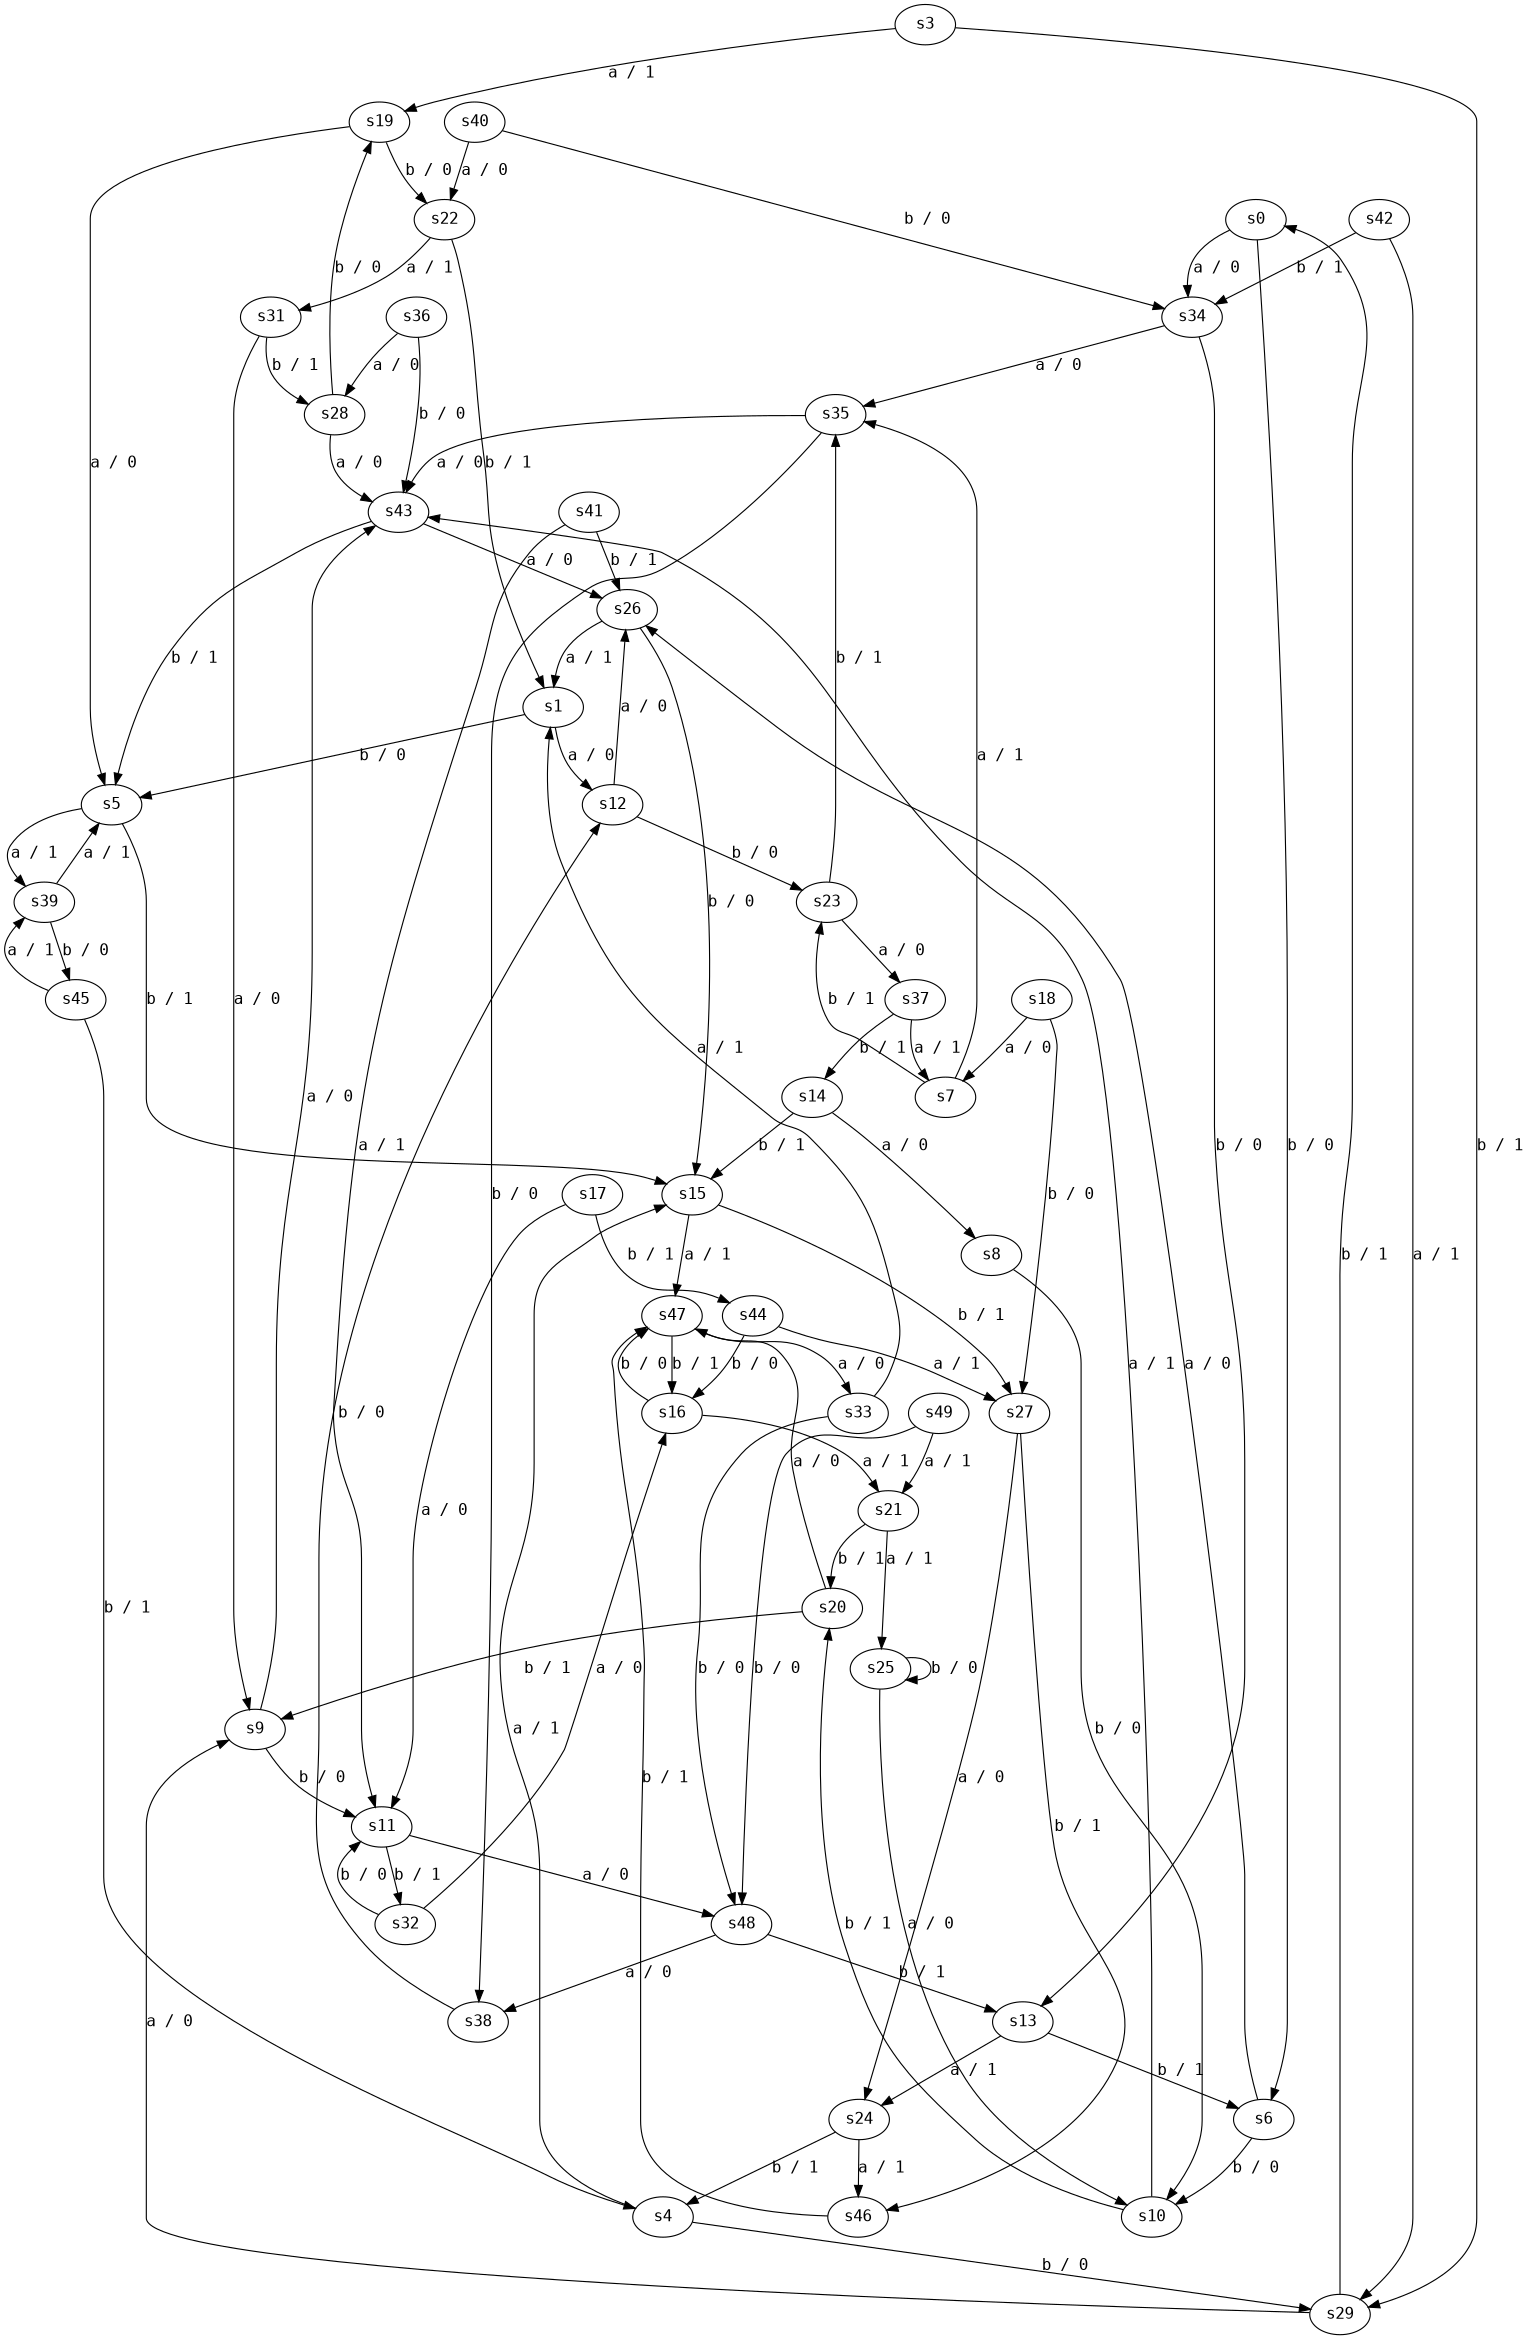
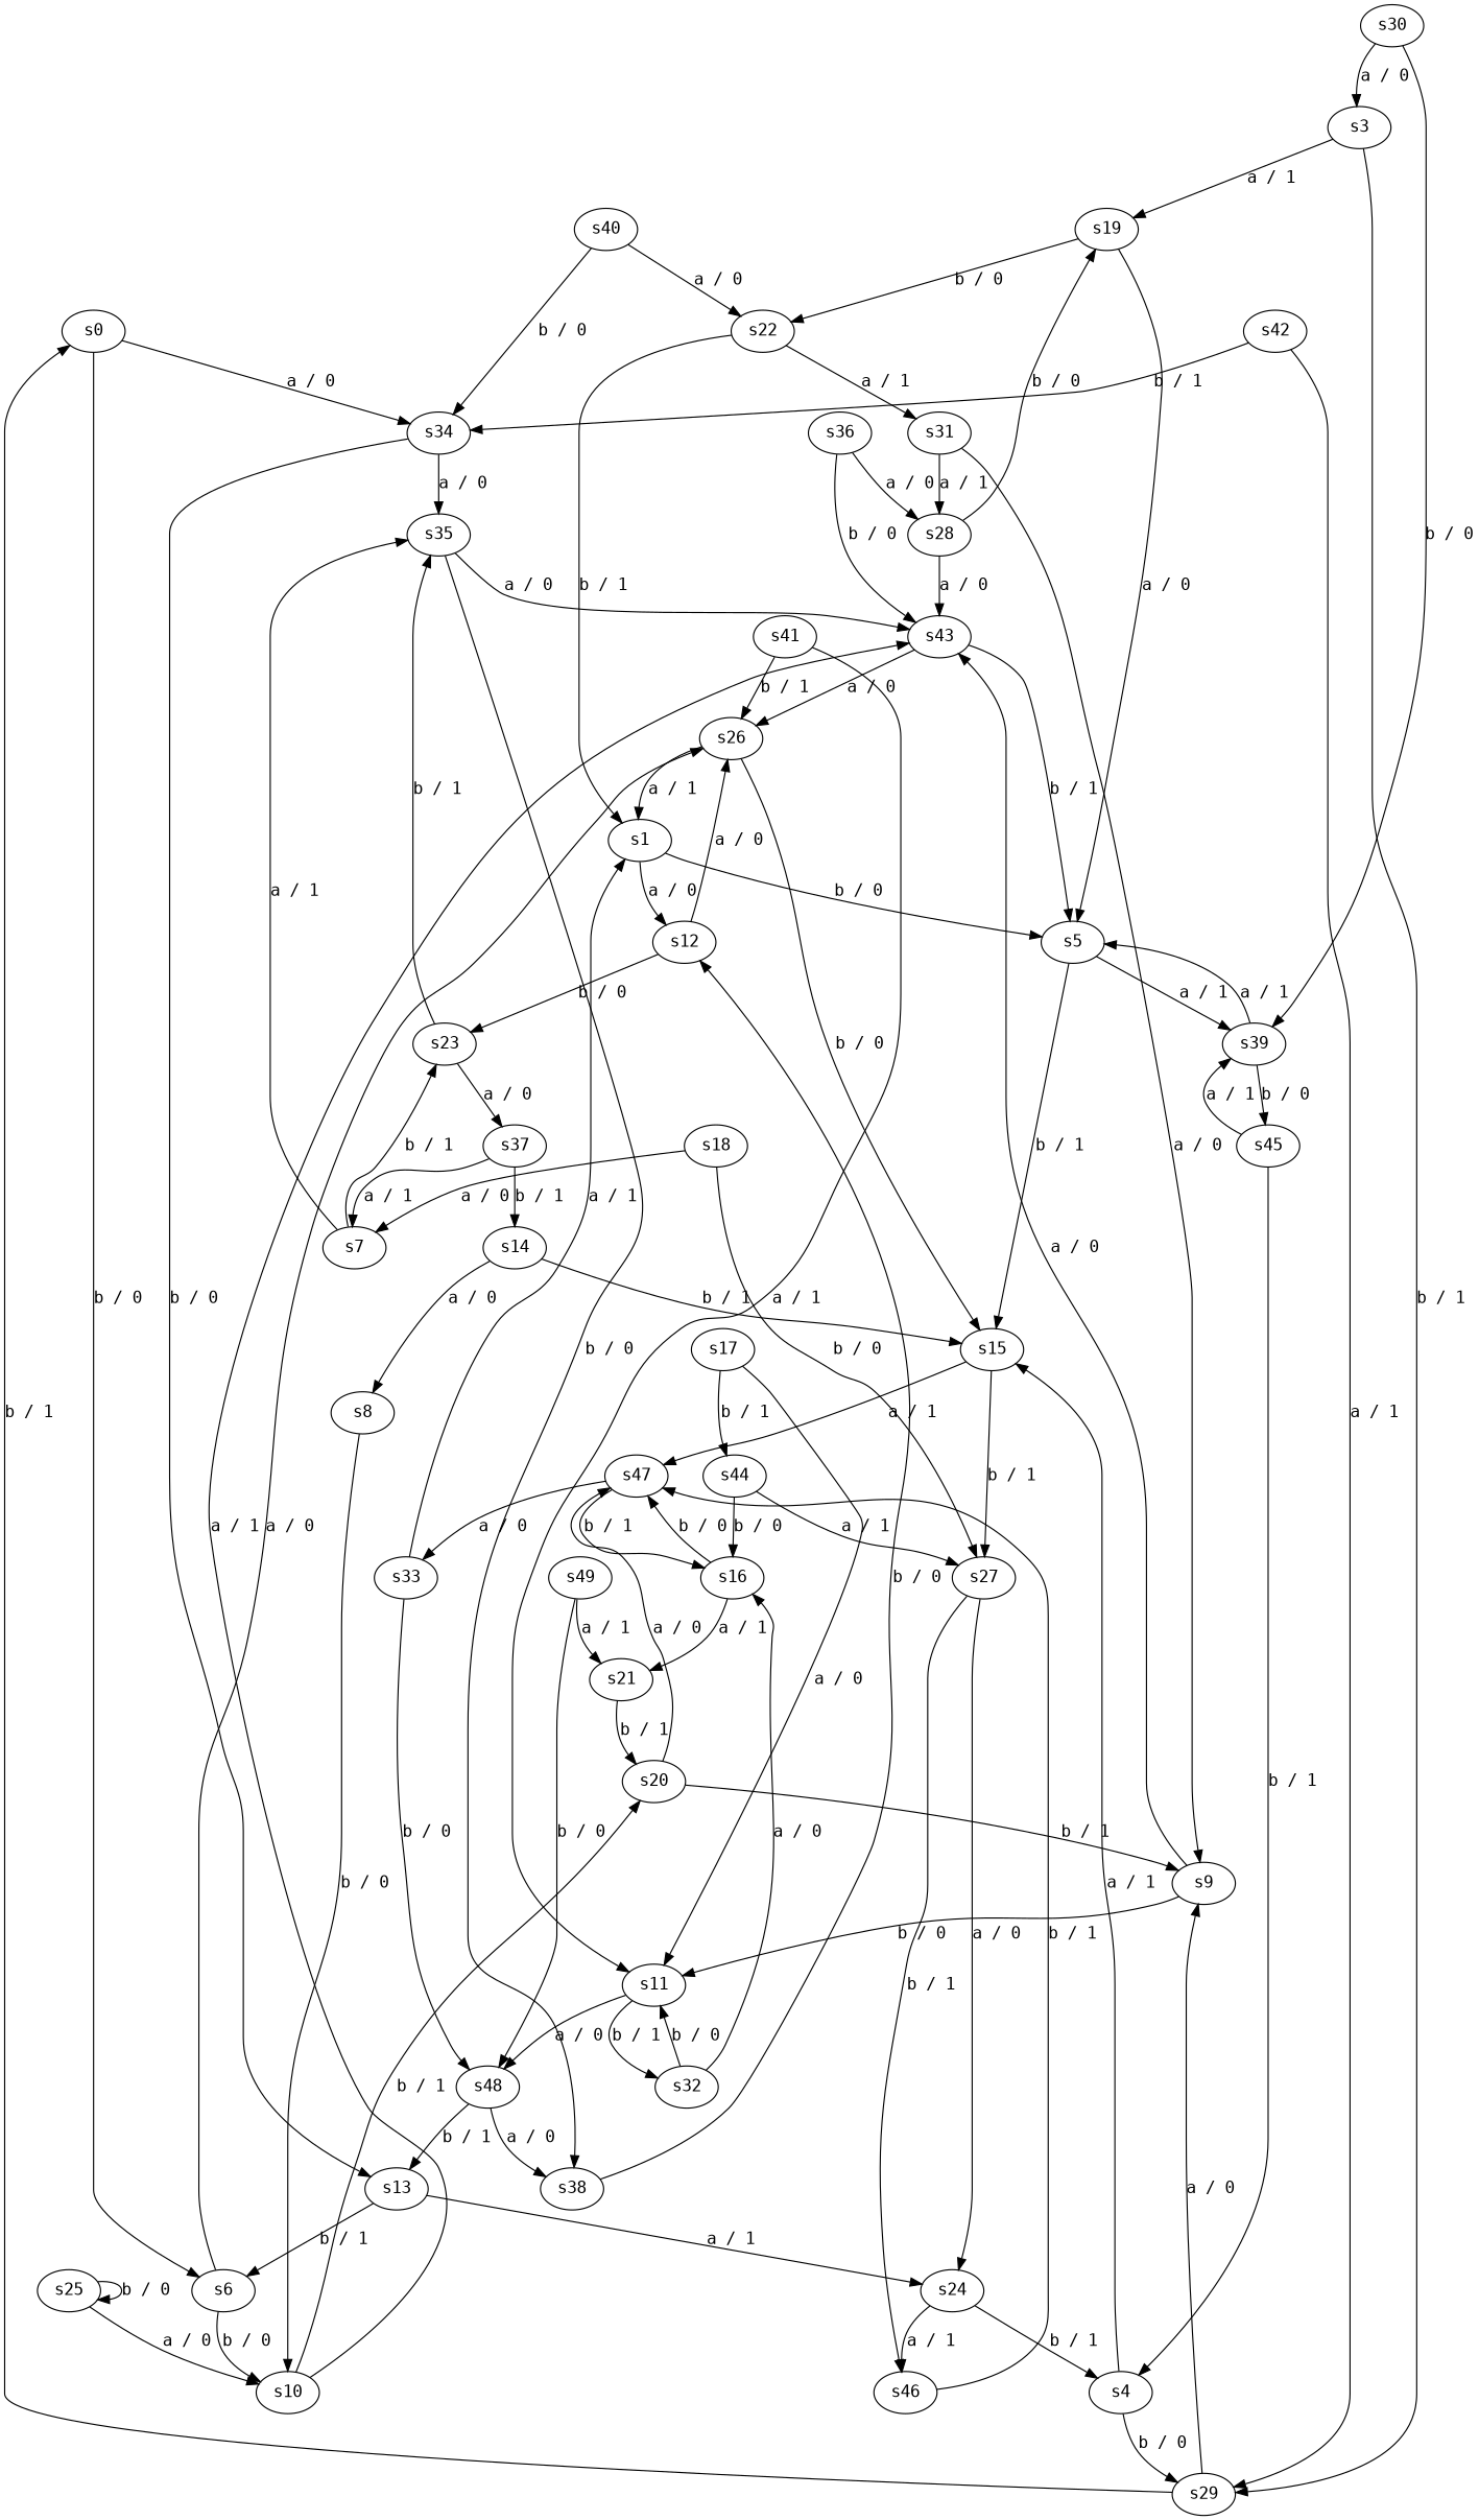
  digraph {
    fontname="DejaVu Sans Mono"
    node [fontname="DejaVu Sans Mono"]
    edge [fontname="DejaVu Sans Mono"]
    s0
    s34
    s6
    s35
    s13
    s26
    s10
    s43
    s38
    s24
    s1
    s12
    s5
    s23
    s15
    s39
    s37
    s20
    s47
    s9
    s3
    s19
    s29
    s22
    s31
    s4
    s27
    s16
    s33
    s46
    s45
    s7
    s8
    s11
    s48
    s32
    s14
    s21
    s25
    s17
    s44
    s18
    s28
+   s30
    s36
    s40
    s41
    s42
    s49
    s0 -> s34 [label="a / 0"]
    s0 -> s6 [label="b / 0"]
    s34 -> s35 [label="a / 0"]
    s34 -> s13 [label="b / 0"]
    s6 -> s26 [label="a / 0"]
    s6 -> s10 [label="b / 0"]
    s35 -> s43 [label="a / 0"]
    s35 -> s38 [label="b / 0"]
    s13 -> s6 [label="b / 1"]
    s13 -> s24 [label="a / 1"]
    s26 -> s1 [label="a / 1"]
    s26 -> s15 [label="b / 0"]
    s10 -> s43 [label="a / 1"]
    s10 -> s20 [label="b / 1"]
    s43 -> s26 [label="a / 0"]
    s43 -> s5 [label="b / 1"]
    s38 -> s12 [label="b / 0"]
    s24 -> s4 [label="b / 1"]
    s24 -> s46 [label="a / 1"]
    s1 -> s12 [label="a / 0"]
    s1 -> s5 [label="b / 0"]
    s12 -> s26 [label="a / 0"]
    s12 -> s23 [label="b / 0"]
    s5 -> s15 [label="b / 1"]
    s5 -> s39 [label="a / 1"]
    s23 -> s35 [label="b / 1"]
    s23 -> s37 [label="a / 0"]
    s15 -> s47 [label="a / 1"]
    s15 -> s27 [label="b / 1"]
    s39 -> s5 [label="a / 1"]
    s39 -> s45 [label="b / 0"]
    s37 -> s7 [label="a / 1"]
    s37 -> s14 [label="b / 1"]
    s20 -> s47 [label="a / 0"]
    s20 -> s9 [label="b / 1"]
    s47 -> s16 [label="b / 1"]
    s47 -> s33 [label="a / 0"]
    s9 -> s43 [label="a / 0"]
    s9 -> s11 [label="b / 0"]
    s3 -> s19 [label="a / 1"]
    s3 -> s29 [label="b / 1"]
    s19 -> s5 [label="a / 0"]
    s19 -> s22 [label="b / 0"]
    s29 -> s0 [label="b / 1"]
    s29 -> s9 [label="a / 0"]
    s22 -> s1 [label="b / 1"]
    s22 -> s31 [label="a / 1"]
    s31 -> s9 [label="a / 0"]
-   s31 -> s28 [label="b / 1"]
+   s31 -> s28 [label="a / 1"]
    s4 -> s15 [label="a / 1"]
    s4 -> s29 [label="b / 0"]
    s27 -> s24 [label="a / 0"]
    s27 -> s46 [label="b / 1"]
    s16 -> s47 [label="b / 0"]
    s16 -> s21 [label="a / 1"]
    s33 -> s1 [label="a / 1"]
    s33 -> s48 [label="b / 0"]
    s46 -> s47 [label="b / 1"]
    s45 -> s39 [label="a / 1"]
    s45 -> s4 [label="b / 1"]
    s7 -> s35 [label="a / 1"]
    s7 -> s23 [label="b / 1"]
    s8 -> s10 [label="b / 0"]
    s11 -> s48 [label="a / 0"]
    s11 -> s32 [label="b / 1"]
    s48 -> s13 [label="b / 1"]
    s48 -> s38 [label="a / 0"]
    s32 -> s16 [label="a / 0"]
    s32 -> s11 [label="b / 0"]
    s14 -> s15 [label="b / 1"]
    s14 -> s8 [label="a / 0"]
    s21 -> s20 [label="b / 1"]
-   s21 -> s25 [label="a / 1"]
    s25 -> s10 [label="a / 0"]
    s25 -> s25 [label="b / 0"]
    s17 -> s11 [label="a / 0"]
    s17 -> s44 [label="b / 1"]
    s44 -> s27 [label="a / 1"]
    s44 -> s16 [label="b / 0"]
    s18 -> s27 [label="b / 0"]
    s18 -> s7 [label="a / 0"]
    s28 -> s43 [label="a / 0"]
    s28 -> s19 [label="b / 0"]
+   s30 -> s39 [label="b / 0"]
+   s30 -> s3 [label="a / 0"]
    s36 -> s43 [label="b / 0"]
    s36 -> s28 [label="a / 0"]
    s40 -> s34 [label="b / 0"]
    s40 -> s22 [label="a / 0"]
    s41 -> s26 [label="b / 1"]
    s41 -> s11 [label="a / 1"]
    s42 -> s34 [label="b / 1"]
    s42 -> s29 [label="a / 1"]
    s49 -> s48 [label="b / 0"]
    s49 -> s21 [label="a / 1"]
  }
